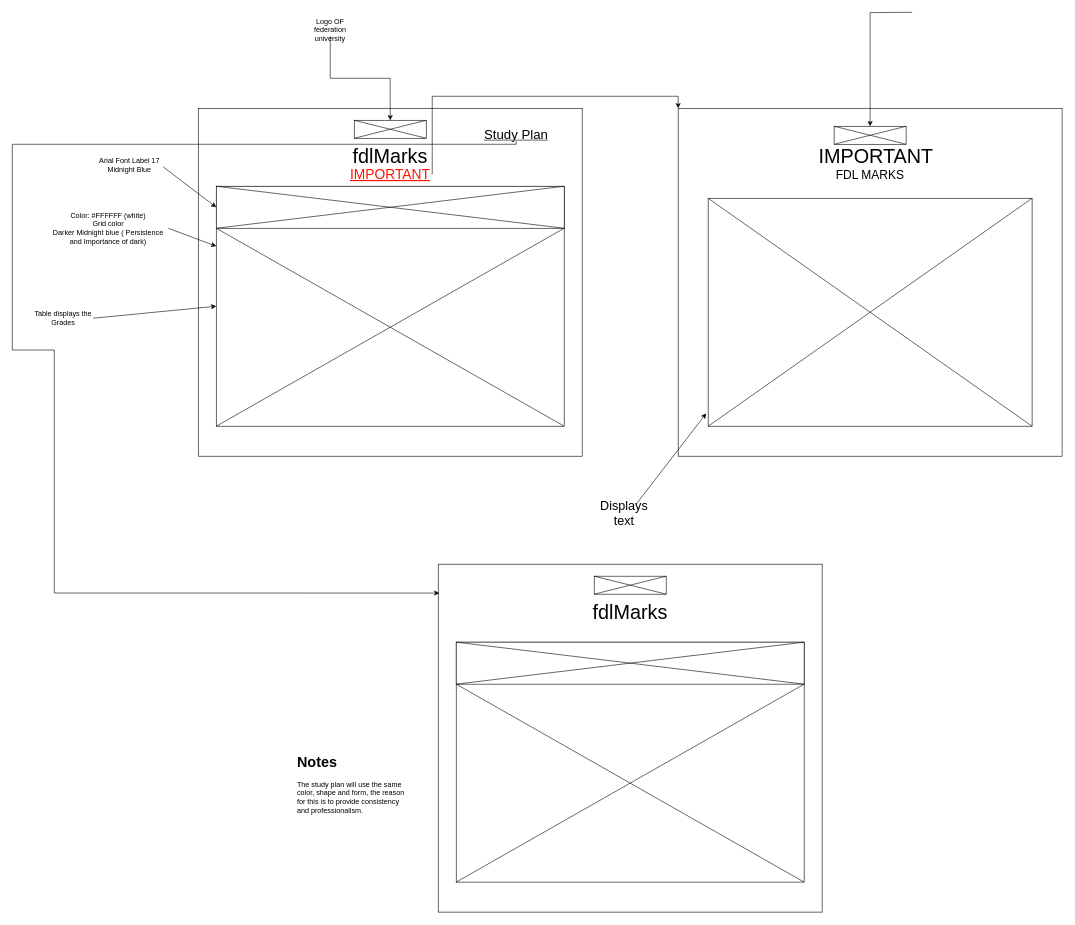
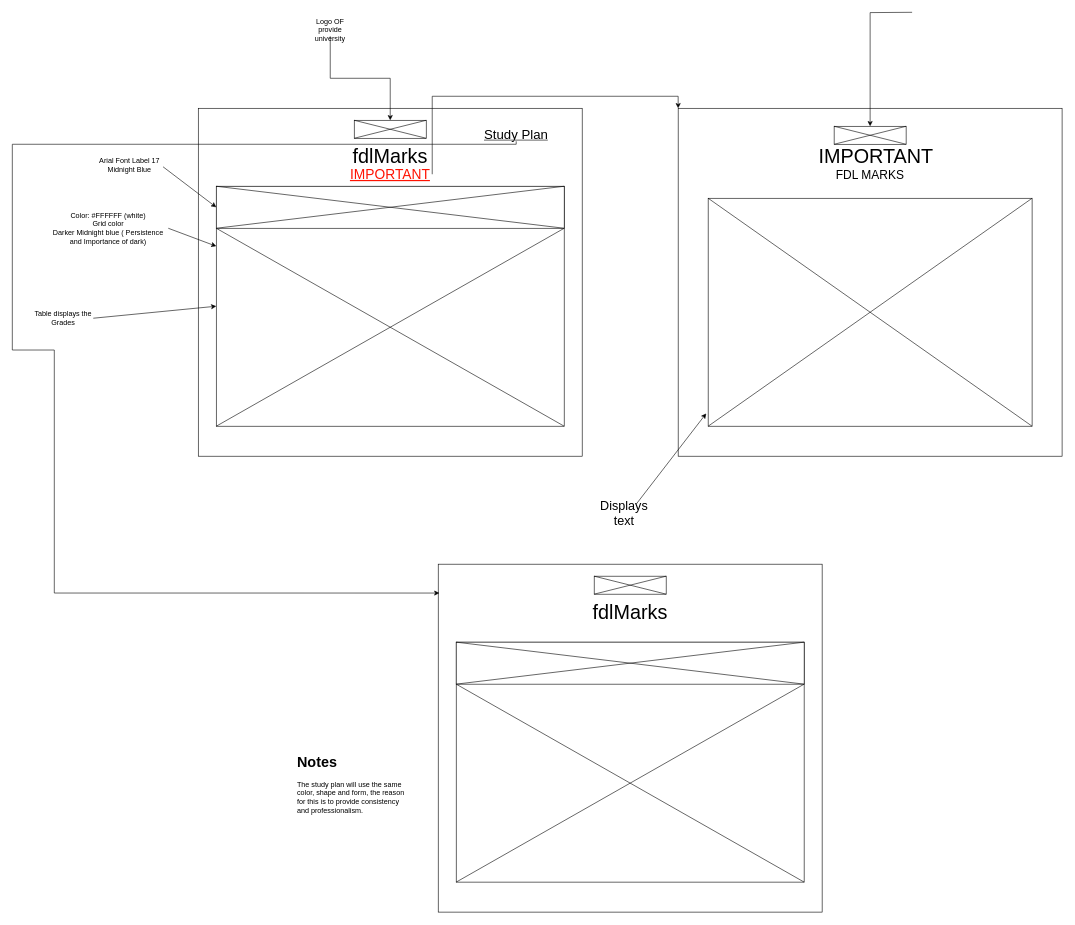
  <mxCell id="0" />
  <mxCell id="1" parent="0" />
  <mxCell id="2" value="" style="rounded=0;whiteSpace=wrap;html=1;" vertex="1" parent="1"><mxGeometry x="330" y="180" width="640" height="580" as="geometry" /></mxCell>
  <mxCell id="3" value="" style="rounded=0;whiteSpace=wrap;html=1;" vertex="1" parent="1"><mxGeometry x="360" y="310" width="580" height="400" as="geometry" /></mxCell>
  <mxCell id="4" value="" style="endArrow=none;html=1;entryX=1;entryY=1;entryDx=0;entryDy=0;exitX=0;exitY=1;exitDx=0;exitDy=0;" edge="1" parent="1" source="3" target="7"><mxGeometry width="50" height="50" relative="1" as="geometry"><mxPoint x="800" y="440" as="sourcePoint" /><mxPoint x="850" y="390" as="targetPoint" /></mxGeometry></mxCell>
  <mxCell id="5" value="&lt;div&gt;Arial Font Label 17&lt;/div&gt;&lt;div&gt;Midnight Blue&lt;br&gt;&lt;/div&gt;" style="text;html=1;align=center;verticalAlign=middle;resizable=0;points=[];autosize=1;" vertex="1" parent="1"><mxGeometry x="160" y="260" width="110" height="30" as="geometry" /></mxCell>
  <mxCell id="6" value="" style="endArrow=none;html=1;exitX=1;exitY=1;exitDx=0;exitDy=0;entryX=0;entryY=1;entryDx=0;entryDy=0;" edge="1" parent="1" source="3" target="7"><mxGeometry width="50" height="50" relative="1" as="geometry"><mxPoint x="940" y="710" as="sourcePoint" /><mxPoint x="360" y="310" as="targetPoint" /></mxGeometry></mxCell>
  <mxCell id="7" value="" style="rounded=0;whiteSpace=wrap;html=1;" vertex="1" parent="1"><mxGeometry x="360" y="310" width="580" height="70" as="geometry" /></mxCell>
  <mxCell id="8" value="" style="endArrow=none;html=1;entryX=1;entryY=0;entryDx=0;entryDy=0;" edge="1" parent="1" target="7"><mxGeometry width="50" height="50" relative="1" as="geometry"><mxPoint x="360" y="380" as="sourcePoint" /><mxPoint x="410" y="330" as="targetPoint" /></mxGeometry></mxCell>
  <mxCell id="9" value="" style="endArrow=none;html=1;entryX=1;entryY=1;entryDx=0;entryDy=0;exitX=0;exitY=0;exitDx=0;exitDy=0;" edge="1" parent="1" source="7" target="7"><mxGeometry width="50" height="50" relative="1" as="geometry"><mxPoint x="510" y="400" as="sourcePoint" /><mxPoint x="560" y="350" as="targetPoint" /></mxGeometry></mxCell>
  <mxCell id="10" value="" style="endArrow=classic;html=1;exitX=1.012;exitY=0.586;exitDx=0;exitDy=0;exitPerimeter=0;entryX=0;entryY=0.5;entryDx=0;entryDy=0;" edge="1" parent="1" source="5" target="7"><mxGeometry width="50" height="50" relative="1" as="geometry"><mxPoint x="240" y="430" as="sourcePoint" /><mxPoint x="290" y="380" as="targetPoint" /></mxGeometry></mxCell>
  <mxCell id="11" value="" style="endArrow=classic;html=1;entryX=0;entryY=0.5;entryDx=0;entryDy=0;exitX=1;exitY=0.5;exitDx=0;exitDy=0;" edge="1" parent="1" source="12" target="3"><mxGeometry width="50" height="50" relative="1" as="geometry"><mxPoint x="190" y="460" as="sourcePoint" /><mxPoint x="220" y="580" as="targetPoint" /></mxGeometry></mxCell>
  <mxCell id="12" value="Table displays the Grades" style="text;html=1;strokeColor=none;fillColor=none;align=center;verticalAlign=middle;whiteSpace=wrap;rounded=0;" vertex="1" parent="1"><mxGeometry x="55" y="520" width="100" height="20" as="geometry" /></mxCell>
  <mxCell id="13" value="&lt;div&gt;Color: #FFFFFF (white)&lt;/div&gt;&lt;div&gt;Grid color&lt;/div&gt;&lt;div&gt;Darker Midnight blue ( Persistence and Importance of dark)&lt;br&gt;&lt;/div&gt;" style="text;html=1;strokeColor=none;fillColor=none;align=center;verticalAlign=middle;whiteSpace=wrap;rounded=0;" vertex="1" parent="1"><mxGeometry x="80" y="340" width="200" height="80" as="geometry" /></mxCell>
  <mxCell id="14" value="" style="endArrow=classic;html=1;exitX=1;exitY=0.5;exitDx=0;exitDy=0;entryX=0;entryY=0.25;entryDx=0;entryDy=0;" edge="1" parent="1" source="13" target="3"><mxGeometry width="50" height="50" relative="1" as="geometry"><mxPoint x="300" y="520" as="sourcePoint" /><mxPoint x="350" y="470" as="targetPoint" /></mxGeometry></mxCell>
  <mxCell id="15" style="edgeStyle=orthogonalEdgeStyle;rounded=0;orthogonalLoop=1;jettySize=auto;html=1;exitX=1;exitY=0.5;exitDx=0;exitDy=0;entryX=0;entryY=0;entryDx=0;entryDy=0;" edge="1" parent="1" source="16" target="24"><mxGeometry relative="1" as="geometry"><Array as="points"><mxPoint x="720" y="160" /><mxPoint x="1130" y="160" /></Array></mxGeometry></mxCell>
  <mxCell id="16" value="&lt;font style=&quot;font-size: 23px&quot; color=&quot;#FF1303&quot;&gt;&lt;u&gt;IMPORTANT&lt;/u&gt;&lt;/font&gt;" style="text;html=1;strokeColor=none;fillColor=none;align=center;verticalAlign=middle;whiteSpace=wrap;rounded=0;" vertex="1" parent="1"><mxGeometry x="580" y="280" width="140" height="20" as="geometry" /></mxCell>
  <mxCell id="17" value="&lt;font style=&quot;font-size: 33px&quot;&gt;fdlMarks&lt;br&gt;&lt;/font&gt;" style="text;html=1;strokeColor=none;fillColor=none;align=center;verticalAlign=middle;whiteSpace=wrap;rounded=0;" vertex="1" parent="1"><mxGeometry x="630" y="250" width="40" height="20" as="geometry" /></mxCell>
  <mxCell id="18" style="edgeStyle=orthogonalEdgeStyle;rounded=0;orthogonalLoop=1;jettySize=auto;html=1;exitX=0.5;exitY=1;exitDx=0;exitDy=0;" edge="1" parent="1" source="17" target="17"><mxGeometry relative="1" as="geometry" /></mxCell>
  <mxCell id="19" value="" style="rounded=0;whiteSpace=wrap;html=1;" vertex="1" parent="1"><mxGeometry x="590" y="200" width="120" height="30" as="geometry" /></mxCell>
  <mxCell id="20" value="" style="endArrow=none;html=1;entryX=1;entryY=0;entryDx=0;entryDy=0;exitX=0;exitY=1;exitDx=0;exitDy=0;" edge="1" parent="1" source="19" target="19"><mxGeometry width="50" height="50" relative="1" as="geometry"><mxPoint x="630" y="360" as="sourcePoint" /><mxPoint x="680" y="310" as="targetPoint" /></mxGeometry></mxCell>
  <mxCell id="21" value="" style="endArrow=none;html=1;entryX=1;entryY=1;entryDx=0;entryDy=0;exitX=0;exitY=0;exitDx=0;exitDy=0;" edge="1" parent="1" source="19" target="19"><mxGeometry width="50" height="50" relative="1" as="geometry"><mxPoint x="590" y="270" as="sourcePoint" /><mxPoint x="710" y="240" as="targetPoint" /></mxGeometry></mxCell>
  <mxCell id="22" style="edgeStyle=orthogonalEdgeStyle;rounded=0;orthogonalLoop=1;jettySize=auto;html=1;exitX=0.5;exitY=1;exitDx=0;exitDy=0;entryX=0.5;entryY=0;entryDx=0;entryDy=0;" edge="1" parent="1" source="23" target="19"><mxGeometry relative="1" as="geometry" /></mxCell>
- <mxCell id="23" value="Logo OF federation university " style="text;html=1;strokeColor=none;fillColor=none;align=center;verticalAlign=middle;whiteSpace=wrap;rounded=0;" vertex="1" parent="1"><mxGeometry x="530" y="40" width="40" height="20" as="geometry" /></mxCell>
+ <mxCell id="23" value="Logo OF provide university " style="text;html=1;strokeColor=none;fillColor=none;align=center;verticalAlign=middle;whiteSpace=wrap;rounded=0;" vertex="1" parent="1"><mxGeometry x="530" y="40" width="40" height="20" as="geometry" /></mxCell>
  <mxCell id="24" value="" style="rounded=0;whiteSpace=wrap;html=1;" vertex="1" parent="1"><mxGeometry x="1130" y="180" width="640" height="580" as="geometry" /></mxCell>
  <mxCell id="25" value="&lt;font style=&quot;font-size: 20px&quot;&gt;FDL MARKS&lt;/font&gt;" style="text;html=1;strokeColor=none;fillColor=none;align=center;verticalAlign=middle;whiteSpace=wrap;rounded=0;" vertex="1" parent="1"><mxGeometry x="1380" y="280" width="140" height="20" as="geometry" /></mxCell>
  <mxCell id="26" value="&lt;font style=&quot;font-size: 33px&quot;&gt;IMPORTANT&lt;br&gt;&lt;/font&gt;" style="text;html=1;strokeColor=none;fillColor=none;align=center;verticalAlign=middle;whiteSpace=wrap;rounded=0;" vertex="1" parent="1"><mxGeometry x="1440" y="250" width="40" height="20" as="geometry" /></mxCell>
  <mxCell id="27" style="edgeStyle=orthogonalEdgeStyle;rounded=0;orthogonalLoop=1;jettySize=auto;html=1;exitX=0.5;exitY=1;exitDx=0;exitDy=0;" edge="1" parent="1" source="26" target="26"><mxGeometry relative="1" as="geometry" /></mxCell>
  <mxCell id="28" value="" style="rounded=0;whiteSpace=wrap;html=1;" vertex="1" parent="1"><mxGeometry x="1390" y="210" width="120" height="30" as="geometry" /></mxCell>
  <mxCell id="29" value="" style="endArrow=none;html=1;entryX=1;entryY=0;entryDx=0;entryDy=0;exitX=0;exitY=1;exitDx=0;exitDy=0;" edge="1" parent="1" source="28" target="28"><mxGeometry width="50" height="50" relative="1" as="geometry"><mxPoint x="1430" y="360" as="sourcePoint" /><mxPoint x="1480" y="310" as="targetPoint" /></mxGeometry></mxCell>
  <mxCell id="30" value="" style="endArrow=none;html=1;entryX=1;entryY=1;entryDx=0;entryDy=0;exitX=0;exitY=0;exitDx=0;exitDy=0;" edge="1" parent="1" source="28" target="28"><mxGeometry width="50" height="50" relative="1" as="geometry"><mxPoint x="1390" y="270" as="sourcePoint" /><mxPoint x="1510" y="240" as="targetPoint" /></mxGeometry></mxCell>
  <mxCell id="31" value="" style="rounded=0;whiteSpace=wrap;html=1;" vertex="1" parent="1"><mxGeometry x="1180" y="330" width="540" height="380" as="geometry" /></mxCell>
  <mxCell id="32" value="" style="endArrow=none;html=1;exitX=0;exitY=1;exitDx=0;exitDy=0;entryX=1;entryY=0;entryDx=0;entryDy=0;" edge="1" parent="1" source="31" target="31"><mxGeometry width="50" height="50" relative="1" as="geometry"><mxPoint x="1210" y="660" as="sourcePoint" /><mxPoint x="1260" y="610" as="targetPoint" /></mxGeometry></mxCell>
  <mxCell id="33" value="" style="endArrow=none;html=1;exitX=0;exitY=0;exitDx=0;exitDy=0;entryX=1;entryY=1;entryDx=0;entryDy=0;" edge="1" parent="1" source="31" target="31"><mxGeometry width="50" height="50" relative="1" as="geometry"><mxPoint x="1170" y="890" as="sourcePoint" /><mxPoint x="1710" y="510" as="targetPoint" /></mxGeometry></mxCell>
  <mxCell id="34" value="" style="endArrow=classic;html=1;entryX=-0.006;entryY=0.944;entryDx=0;entryDy=0;entryPerimeter=0;" edge="1" parent="1" target="31"><mxGeometry width="50" height="50" relative="1" as="geometry"><mxPoint x="1060" y="840" as="sourcePoint" /><mxPoint x="1110" y="810" as="targetPoint" /></mxGeometry></mxCell>
  <mxCell id="35" value="&lt;font style=&quot;font-size: 21px&quot;&gt;Displays text&lt;/font&gt;" style="text;html=1;strokeColor=none;fillColor=none;align=center;verticalAlign=middle;whiteSpace=wrap;rounded=0;" vertex="1" parent="1"><mxGeometry x="1020" y="845" width="40" height="20" as="geometry" /></mxCell>
  <mxCell id="36" style="edgeStyle=orthogonalEdgeStyle;rounded=0;orthogonalLoop=1;jettySize=auto;html=1;entryX=0.5;entryY=0;entryDx=0;entryDy=0;" edge="1" parent="1" target="28"><mxGeometry relative="1" as="geometry"><mxPoint x="1520" y="20" as="sourcePoint" /></mxGeometry></mxCell>
  <mxCell id="37" value="" style="rounded=0;whiteSpace=wrap;html=1;" vertex="1" parent="1"><mxGeometry x="730" y="940" width="640" height="580" as="geometry" /></mxCell>
  <mxCell id="38" value="" style="rounded=0;whiteSpace=wrap;html=1;" vertex="1" parent="1"><mxGeometry x="760" y="1070" width="580" height="400" as="geometry" /></mxCell>
  <mxCell id="39" value="" style="endArrow=none;html=1;entryX=1;entryY=1;entryDx=0;entryDy=0;exitX=0;exitY=1;exitDx=0;exitDy=0;" edge="1" parent="1" source="38" target="41"><mxGeometry width="50" height="50" relative="1" as="geometry"><mxPoint x="1200" y="1200" as="sourcePoint" /><mxPoint x="1250" y="1150" as="targetPoint" /></mxGeometry></mxCell>
  <mxCell id="40" value="" style="endArrow=none;html=1;exitX=1;exitY=1;exitDx=0;exitDy=0;entryX=0;entryY=1;entryDx=0;entryDy=0;" edge="1" parent="1" source="38" target="41"><mxGeometry width="50" height="50" relative="1" as="geometry"><mxPoint x="1340" y="1470" as="sourcePoint" /><mxPoint x="760" y="1070" as="targetPoint" /></mxGeometry></mxCell>
  <mxCell id="41" value="" style="rounded=0;whiteSpace=wrap;html=1;" vertex="1" parent="1"><mxGeometry x="760" y="1070" width="580" height="70" as="geometry" /></mxCell>
  <mxCell id="42" value="" style="endArrow=none;html=1;entryX=1;entryY=0;entryDx=0;entryDy=0;" edge="1" parent="1" target="41"><mxGeometry width="50" height="50" relative="1" as="geometry"><mxPoint x="760" y="1140" as="sourcePoint" /><mxPoint x="810" y="1090" as="targetPoint" /></mxGeometry></mxCell>
  <mxCell id="43" value="" style="endArrow=none;html=1;entryX=1;entryY=1;entryDx=0;entryDy=0;exitX=0;exitY=0;exitDx=0;exitDy=0;" edge="1" parent="1" source="41" target="41"><mxGeometry width="50" height="50" relative="1" as="geometry"><mxPoint x="910" y="1160" as="sourcePoint" /><mxPoint x="960" y="1110" as="targetPoint" /></mxGeometry></mxCell>
  <mxCell id="44" value="&lt;font style=&quot;font-size: 33px&quot;&gt;fdlMarks&lt;br&gt;&lt;/font&gt;" style="text;html=1;strokeColor=none;fillColor=none;align=center;verticalAlign=middle;whiteSpace=wrap;rounded=0;" vertex="1" parent="1"><mxGeometry x="1030" y="1010" width="40" height="20" as="geometry" /></mxCell>
  <mxCell id="45" style="edgeStyle=orthogonalEdgeStyle;rounded=0;orthogonalLoop=1;jettySize=auto;html=1;exitX=0.5;exitY=1;exitDx=0;exitDy=0;" edge="1" parent="1" source="44" target="44"><mxGeometry relative="1" as="geometry" /></mxCell>
  <mxCell id="46" value="" style="rounded=0;whiteSpace=wrap;html=1;" vertex="1" parent="1"><mxGeometry x="990" y="960" width="120" height="30" as="geometry" /></mxCell>
  <mxCell id="47" value="" style="endArrow=none;html=1;entryX=1;entryY=0;entryDx=0;entryDy=0;exitX=0;exitY=1;exitDx=0;exitDy=0;" edge="1" parent="1" source="46" target="46"><mxGeometry width="50" height="50" relative="1" as="geometry"><mxPoint x="1030" y="1120" as="sourcePoint" /><mxPoint x="1080" y="1070" as="targetPoint" /></mxGeometry></mxCell>
  <mxCell id="48" value="" style="endArrow=none;html=1;entryX=1;entryY=1;entryDx=0;entryDy=0;exitX=0;exitY=0;exitDx=0;exitDy=0;" edge="1" parent="1" source="46" target="46"><mxGeometry width="50" height="50" relative="1" as="geometry"><mxPoint x="990" y="1030" as="sourcePoint" /><mxPoint x="1110" y="1000" as="targetPoint" /></mxGeometry></mxCell>
  <mxCell id="49" style="edgeStyle=orthogonalEdgeStyle;rounded=0;orthogonalLoop=1;jettySize=auto;html=1;exitX=0.5;exitY=1;exitDx=0;exitDy=0;entryX=0.003;entryY=0.083;entryDx=0;entryDy=0;entryPerimeter=0;" edge="1" parent="1" source="50" target="37"><mxGeometry relative="1" as="geometry"><Array as="points"><mxPoint x="860" y="240" /><mxPoint x="20" y="240" /><mxPoint x="20" y="583" /><mxPoint x="90" y="583" /><mxPoint x="90" y="988" /></Array></mxGeometry></mxCell>
  <mxCell id="50" value="&lt;u&gt;&lt;font style=&quot;font-size: 22px&quot;&gt;Study Plan&lt;/font&gt;&lt;/u&gt;" style="text;html=1;strokeColor=none;fillColor=none;align=center;verticalAlign=middle;whiteSpace=wrap;rounded=0;" vertex="1" parent="1"><mxGeometry x="800" y="215" width="120" height="20" as="geometry" /></mxCell>
  <mxCell id="51" value="&lt;h1&gt;Notes&lt;br&gt;&lt;/h1&gt;&lt;p&gt;The study plan will use the same color, shape and form, the reason for this is to provide consistency and professionalism. &lt;br&gt;&lt;/p&gt;&lt;p&gt; &lt;br&gt;&lt;/p&gt;" style="text;html=1;strokeColor=none;fillColor=none;spacing=5;spacingTop=-20;whiteSpace=wrap;overflow=hidden;rounded=0;" vertex="1" parent="1"><mxGeometry x="490" y="1250" width="190" height="120" as="geometry" /></mxCell>
